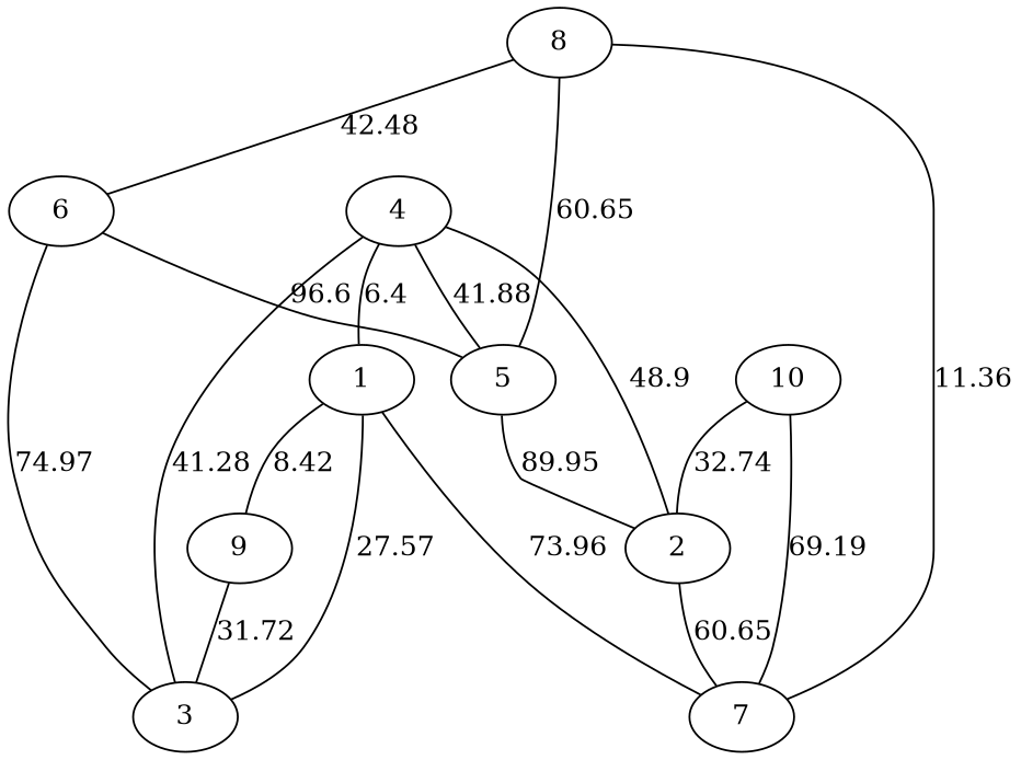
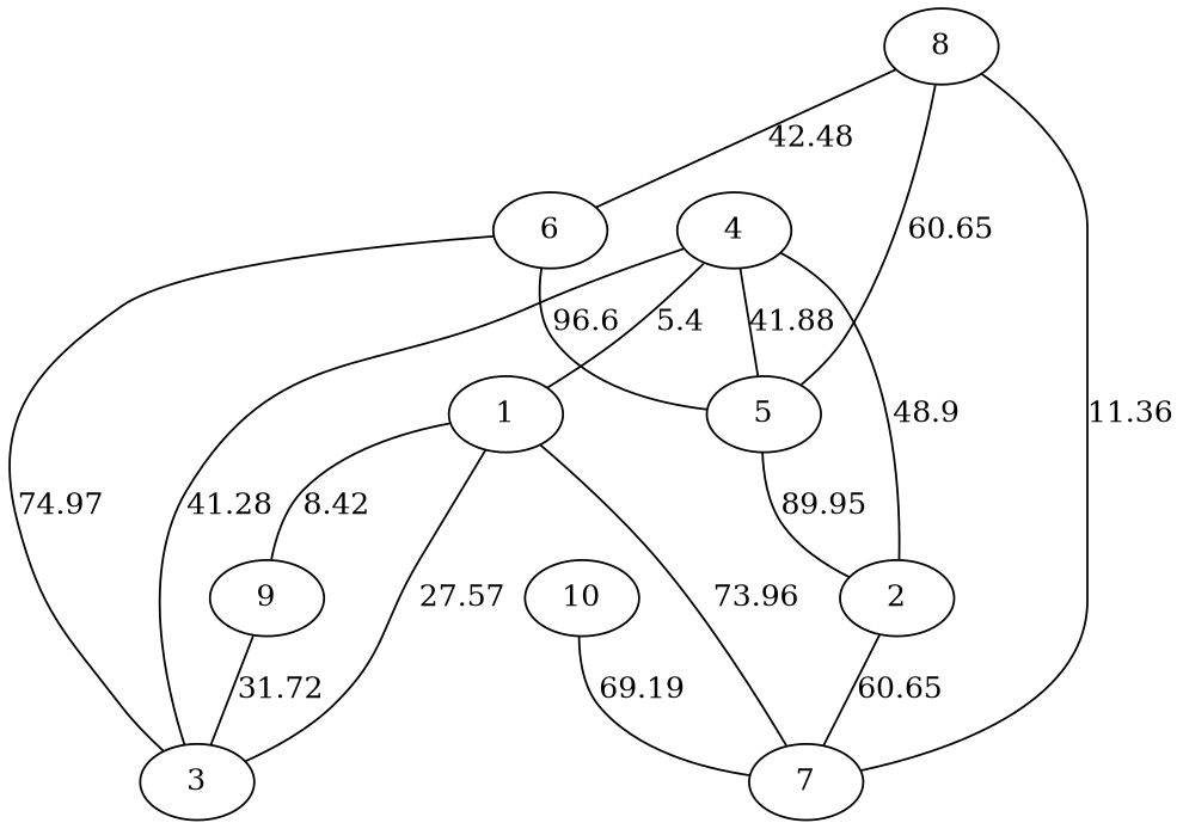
  graph {
    1
    7
    9
    3
    5
    2
    4
    6
    8
    10
    1 -- 7 [label=73.96]
    1 -- 9 [label=8.42]
    9 -- 3 [label=31.72]
    3 -- 1 [label=27.57]
    5 -- 2 [label=89.95]
    2 -- 7 [label=60.65]
-   4 -- 1 [label=6.4]
+   4 -- 1 [label=5.4]
    4 -- 3 [label=41.28]
    4 -- 5 [label=41.88]
    4 -- 2 [label=48.9]
    6 -- 3 [label=74.97]
    6 -- 5 [label=96.6]
    8 -- 7 [label=11.36]
    8 -- 5 [label=60.65]
    8 -- 6 [label=42.48]
    10 -- 7 [label=69.19]
-   10 -- 2 [label=32.74]
  }
